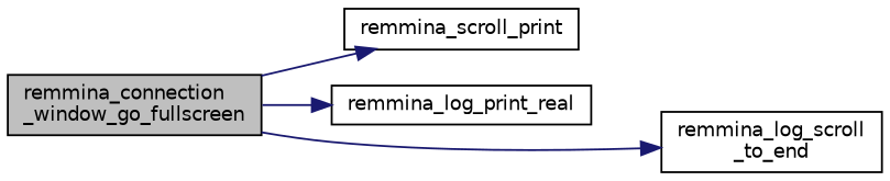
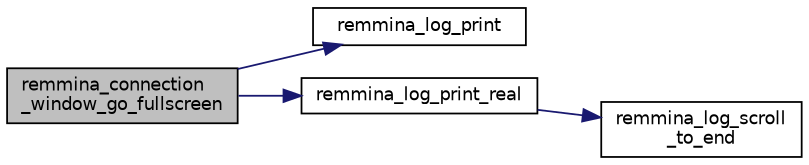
  digraph {
    rankdir=LR
    node [color=black fillcolor=white fontname=Helvetica fontsize=10 shape=record style=filled]
    edge [color=midnightblue fontname=Helvetica fontsize=10 labelfontname=Helvetica labelfontsize=10 style=solid]
    n1 [fillcolor=grey75 fontcolor=black height=0.2 label="remmina_connection\l_window_go_fullscreen" width=0.4]
-   n2 [height=0.2 label=remmina_scroll_print width=0.4]
+   n2 [height=0.2 label=remmina_log_print width=0.4]
    n3 [height=0.2 label=remmina_log_print_real width=0.4]
    n4 [height=0.2 label="remmina_log_scroll\l_to_end" width=0.4]
    n1 -> n2
    n1 -> n3
-   n1 -> n4
+   n3 -> n4
  }
